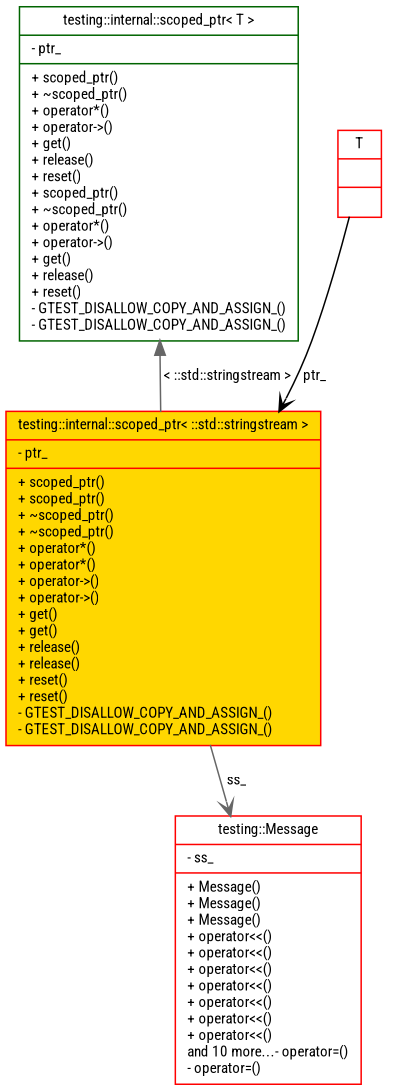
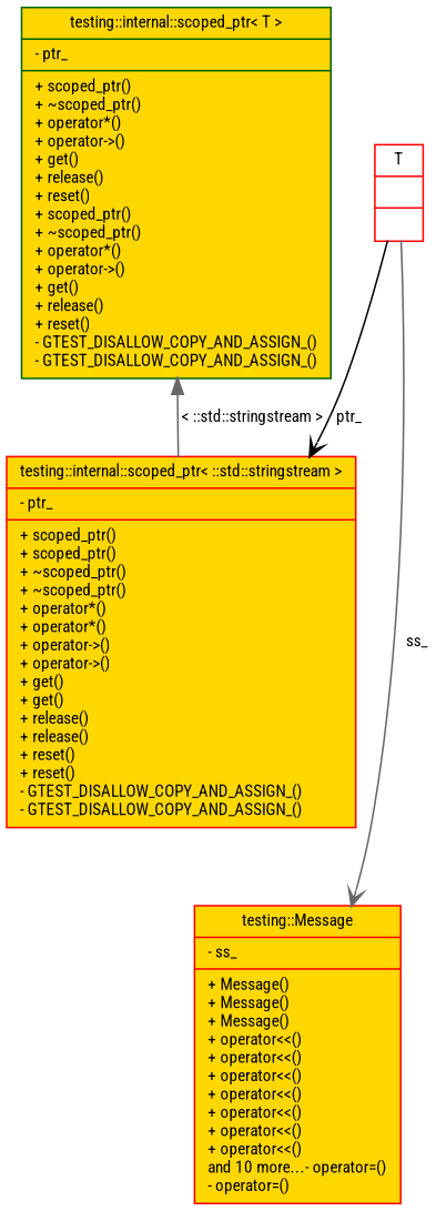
  digraph {
    fontname="Roboto Condensed"
    node [color=red fillcolor=white fontname="Roboto Condensed" fontsize=10 shape=record style=filled]
    edge [arrowhead=vee color=gray40 fontname="Roboto Condensed" fontsize=10 labelfontname=Helvetica labelfontsize=10 style=solid]
-   n1 [fontcolor=black height=0.2 label="{testing::Message\n|- ss_\l|+ Message()\l+ Message()\l+ Message()\l+ operator\<\<()\l+ operator\<\<()\l+ operator\<\<()\l+ operator\<\<()\l+ operator\<\<()\l+ operator\<\<()\l+ operator\<\<()\land 10 more...- operator=()\l- operator=()\l}" width=0.4]
+   n1 [fillcolor=gold fontcolor=black height=0.2 label="{testing::Message\n|- ss_\l|+ Message()\l+ Message()\l+ Message()\l+ operator\<\<()\l+ operator\<\<()\l+ operator\<\<()\l+ operator\<\<()\l+ operator\<\<()\l+ operator\<\<()\l+ operator\<\<()\land 10 more...- operator=()\l- operator=()\l}" width=0.4]
    n2 [fillcolor=gold height=0.2 label="{testing::internal::scoped_ptr\< ::std::stringstream \>\n|- ptr_\l|+ scoped_ptr()\l+ scoped_ptr()\l+ ~scoped_ptr()\l+ ~scoped_ptr()\l+ operator*()\l+ operator*()\l+ operator-\>()\l+ operator-\>()\l+ get()\l+ get()\l+ release()\l+ release()\l+ reset()\l+ reset()\l- GTEST_DISALLOW_COPY_AND_ASSIGN_()\l- GTEST_DISALLOW_COPY_AND_ASSIGN_()\l}" width=0.4]
-   n3 [color=darkgreen height=0.2 label="{testing::internal::scoped_ptr\< T \>\n|- ptr_\l|+ scoped_ptr()\l+ ~scoped_ptr()\l+ operator*()\l+ operator-\>()\l+ get()\l+ release()\l+ reset()\l+ scoped_ptr()\l+ ~scoped_ptr()\l+ operator*()\l+ operator-\>()\l+ get()\l+ release()\l+ reset()\l- GTEST_DISALLOW_COPY_AND_ASSIGN_()\l- GTEST_DISALLOW_COPY_AND_ASSIGN_()\l}" width=0.4]
+   n3 [color=darkgreen fillcolor=gold height=0.2 label="{testing::internal::scoped_ptr\< T \>\n|- ptr_\l|+ scoped_ptr()\l+ ~scoped_ptr()\l+ operator*()\l+ operator-\>()\l+ get()\l+ release()\l+ reset()\l+ scoped_ptr()\l+ ~scoped_ptr()\l+ operator*()\l+ operator-\>()\l+ get()\l+ release()\l+ reset()\l- GTEST_DISALLOW_COPY_AND_ASSIGN_()\l- GTEST_DISALLOW_COPY_AND_ASSIGN_()\l}" width=0.4]
    n4 [height=0.2 label="{T\n||}" width=0.4]
-   n2 -> n1 [label=" ss_"]
+   n4 -> n1 [label=" ss_"]
    n3 -> n2 [dir=back label=" \< ::std::stringstream \>" arrowhead=""]
    n4 -> n2 [color=black label=" ptr_"]
  }
